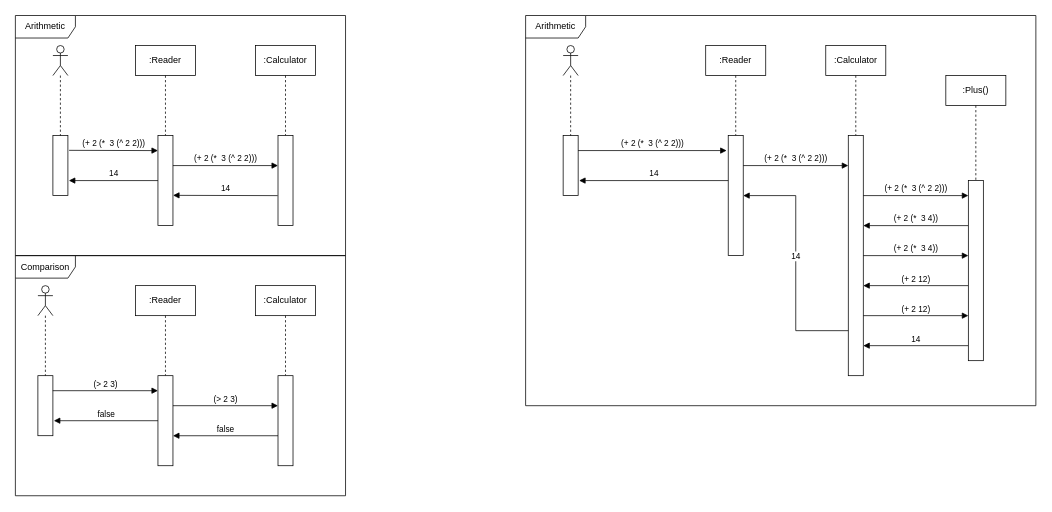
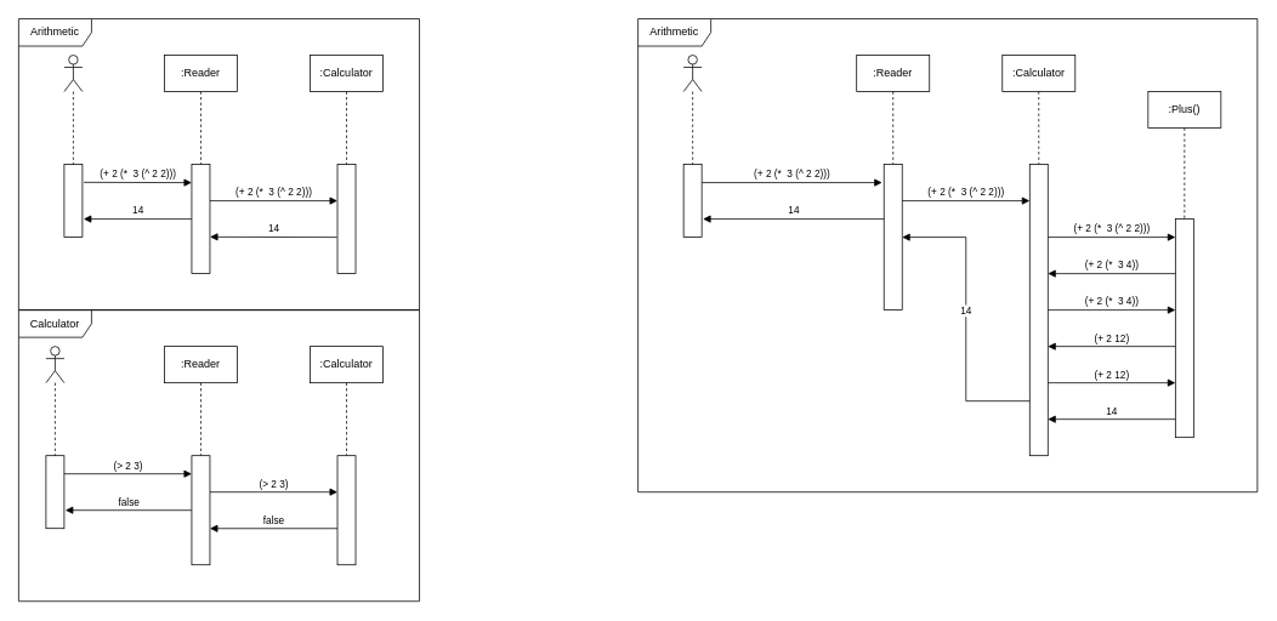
  <mxCell id="0" />
  <mxCell id="1" parent="0" />
  <mxCell id="2" value="" style="html=1;points=[];perimeter=orthogonalPerimeter;" parent="1" vertex="1"><mxGeometry x="70" y="180" width="20" height="80" as="geometry" /></mxCell>
  <mxCell id="3" value=":Reader" style="shape=umlLifeline;perimeter=lifelinePerimeter;whiteSpace=wrap;html=1;container=1;collapsible=0;recursiveResize=0;outlineConnect=0;" parent="1" vertex="1"><mxGeometry x="180" y="60" width="80" height="120" as="geometry" /></mxCell>
  <mxCell id="4" value="" style="shape=umlLifeline;participant=umlActor;perimeter=lifelinePerimeter;whiteSpace=wrap;html=1;container=1;collapsible=0;recursiveResize=0;verticalAlign=top;spacingTop=36;outlineConnect=0;" parent="1" vertex="1"><mxGeometry x="70" y="60" width="20" height="120" as="geometry" /></mxCell>
  <mxCell id="5" value="" style="html=1;points=[];perimeter=orthogonalPerimeter;" parent="1" vertex="1"><mxGeometry x="210" y="180" width="20" height="120" as="geometry" /></mxCell>
  <mxCell id="6" value=":Calculator" style="shape=umlLifeline;perimeter=lifelinePerimeter;whiteSpace=wrap;html=1;container=1;collapsible=0;recursiveResize=0;outlineConnect=0;" parent="1" vertex="1"><mxGeometry x="340" y="60" width="80" height="120" as="geometry" /></mxCell>
  <mxCell id="7" value="" style="html=1;points=[];perimeter=orthogonalPerimeter;" parent="1" vertex="1"><mxGeometry x="370" y="180" width="20" height="120" as="geometry" /></mxCell>
  <mxCell id="8" value="(+ 2 (*&amp;nbsp; 3 (^ 2 2)))" style="html=1;verticalAlign=bottom;endArrow=block;rounded=0;" parent="1" target="7" edge="1"><mxGeometry width="80" relative="1" as="geometry"><mxPoint x="230" y="220" as="sourcePoint" /><mxPoint x="330" y="220" as="targetPoint" /></mxGeometry></mxCell>
  <mxCell id="9" value="14" style="html=1;verticalAlign=bottom;endArrow=block;rounded=0;entryX=1.063;entryY=0.75;entryDx=0;entryDy=0;entryPerimeter=0;" parent="1" target="2" edge="1" source="5"><mxGeometry width="80" relative="1" as="geometry"><mxPoint x="250" y="240" as="sourcePoint" /><mxPoint x="120" y="240" as="targetPoint" /></mxGeometry></mxCell>
  <mxCell id="10" value="(+ 2 (*&amp;nbsp; 3 (^ 2 2)))" style="html=1;verticalAlign=bottom;endArrow=block;rounded=0;exitX=1.079;exitY=0.246;exitDx=0;exitDy=0;exitPerimeter=0;entryX=0;entryY=0.167;entryDx=0;entryDy=0;entryPerimeter=0;" parent="1" source="2" target="5" edge="1"><mxGeometry width="80" relative="1" as="geometry"><mxPoint x="100" y="200" as="sourcePoint" /><mxPoint x="260" y="200" as="targetPoint" /></mxGeometry></mxCell>
  <mxCell id="11" value="" style="html=1;points=[];perimeter=orthogonalPerimeter;" vertex="1" parent="1"><mxGeometry x="50" y="500" width="20" height="80" as="geometry" /></mxCell>
  <mxCell id="12" value=":Reader" style="shape=umlLifeline;perimeter=lifelinePerimeter;whiteSpace=wrap;html=1;container=1;collapsible=0;recursiveResize=0;outlineConnect=0;" vertex="1" parent="1"><mxGeometry x="180" y="380" width="80" height="120" as="geometry" /></mxCell>
  <mxCell id="13" value="" style="shape=umlLifeline;participant=umlActor;perimeter=lifelinePerimeter;whiteSpace=wrap;html=1;container=1;collapsible=0;recursiveResize=0;verticalAlign=top;spacingTop=36;outlineConnect=0;" vertex="1" parent="1"><mxGeometry x="50" y="380" width="20" height="120" as="geometry" /></mxCell>
  <mxCell id="14" value="" style="html=1;points=[];perimeter=orthogonalPerimeter;" vertex="1" parent="1"><mxGeometry x="210" y="500" width="20" height="120" as="geometry" /></mxCell>
  <mxCell id="15" value=":Calculator" style="shape=umlLifeline;perimeter=lifelinePerimeter;whiteSpace=wrap;html=1;container=1;collapsible=0;recursiveResize=0;outlineConnect=0;" vertex="1" parent="1"><mxGeometry x="340" y="380" width="80" height="120" as="geometry" /></mxCell>
  <mxCell id="16" value="" style="html=1;points=[];perimeter=orthogonalPerimeter;" vertex="1" parent="1"><mxGeometry x="370" y="500" width="20" height="120" as="geometry" /></mxCell>
  <mxCell id="17" value="(&amp;gt; 2 3)" style="html=1;verticalAlign=bottom;endArrow=block;rounded=0;" edge="1" parent="1" target="16"><mxGeometry width="80" relative="1" as="geometry"><mxPoint x="230" y="540" as="sourcePoint" /><mxPoint x="330" y="540" as="targetPoint" /></mxGeometry></mxCell>
  <mxCell id="18" value="false" style="html=1;verticalAlign=bottom;endArrow=block;rounded=0;exitX=0;exitY=0.667;exitDx=0;exitDy=0;exitPerimeter=0;" edge="1" parent="1" source="16" target="14"><mxGeometry width="80" relative="1" as="geometry"><mxPoint x="340" y="580" as="sourcePoint" /><mxPoint x="240" y="580" as="targetPoint" /></mxGeometry></mxCell>
- <mxCell id="19" value="Comparison" style="shape=umlFrame;whiteSpace=wrap;html=1;width=80;height=30;" vertex="1" parent="1"><mxGeometry x="20" y="340" width="440" height="320" as="geometry" /></mxCell>
+ <mxCell id="19" value="Calculator" style="shape=umlFrame;whiteSpace=wrap;html=1;width=80;height=30;" vertex="1" parent="1"><mxGeometry x="20" y="340" width="440" height="320" as="geometry" /></mxCell>
  <mxCell id="20" value="false" style="html=1;verticalAlign=bottom;endArrow=block;rounded=0;entryX=1.063;entryY=0.75;entryDx=0;entryDy=0;entryPerimeter=0;" edge="1" parent="1" target="11" source="14"><mxGeometry width="80" relative="1" as="geometry"><mxPoint x="230" y="560" as="sourcePoint" /><mxPoint x="100" y="560" as="targetPoint" /></mxGeometry></mxCell>
  <mxCell id="21" value="(&amp;gt; 2 3)" style="html=1;verticalAlign=bottom;endArrow=block;rounded=0;exitX=0.99;exitY=0.25;exitDx=0;exitDy=0;exitPerimeter=0;" edge="1" parent="1" source="11" target="14"><mxGeometry width="80" relative="1" as="geometry"><mxPoint x="80" y="520" as="sourcePoint" /><mxPoint x="230" y="520" as="targetPoint" /></mxGeometry></mxCell>
  <mxCell id="22" value="" style="html=1;points=[];perimeter=orthogonalPerimeter;" vertex="1" parent="1"><mxGeometry x="750" y="180" width="20" height="80" as="geometry" /></mxCell>
  <mxCell id="23" value=":Reader" style="shape=umlLifeline;perimeter=lifelinePerimeter;whiteSpace=wrap;html=1;container=1;collapsible=0;recursiveResize=0;outlineConnect=0;" vertex="1" parent="1"><mxGeometry x="940" y="60" width="80" height="120" as="geometry" /></mxCell>
  <mxCell id="24" value="" style="shape=umlLifeline;participant=umlActor;perimeter=lifelinePerimeter;whiteSpace=wrap;html=1;container=1;collapsible=0;recursiveResize=0;verticalAlign=top;spacingTop=36;outlineConnect=0;" vertex="1" parent="1"><mxGeometry x="750" y="60" width="20" height="120" as="geometry" /></mxCell>
  <mxCell id="25" value="" style="html=1;points=[];perimeter=orthogonalPerimeter;" vertex="1" parent="1"><mxGeometry x="970" y="180" width="20" height="160" as="geometry" /></mxCell>
  <mxCell id="26" value=":Calculator" style="shape=umlLifeline;perimeter=lifelinePerimeter;whiteSpace=wrap;html=1;container=1;collapsible=0;recursiveResize=0;outlineConnect=0;" vertex="1" parent="1"><mxGeometry x="1100" y="60" width="80" height="120" as="geometry" /></mxCell>
  <mxCell id="27" value="" style="html=1;points=[];perimeter=orthogonalPerimeter;" vertex="1" parent="1"><mxGeometry x="1130" y="180" width="20" height="320" as="geometry" /></mxCell>
  <mxCell id="28" value=":Plus()" style="shape=umlLifeline;perimeter=lifelinePerimeter;whiteSpace=wrap;html=1;container=1;collapsible=0;recursiveResize=0;outlineConnect=0;" vertex="1" parent="1"><mxGeometry x="1260" y="100" width="80" height="380" as="geometry" /></mxCell>
  <mxCell id="29" value="(+ 2 (*&amp;nbsp; 3 (^ 2 2)))" style="html=1;verticalAlign=bottom;endArrow=block;rounded=0;" edge="1" parent="28"><mxGeometry width="80" relative="1" as="geometry"><mxPoint x="-110" y="160" as="sourcePoint" /><mxPoint x="30" y="160" as="targetPoint" /></mxGeometry></mxCell>
  <mxCell id="30" value="(+ 2 (*&amp;nbsp; 3 4))" style="html=1;verticalAlign=bottom;endArrow=block;rounded=0;" edge="1" parent="28"><mxGeometry width="80" relative="1" as="geometry"><mxPoint x="30" y="200" as="sourcePoint" /><mxPoint x="-110" y="200.0" as="targetPoint" /></mxGeometry></mxCell>
  <mxCell id="31" value="(+ 2 12)" style="html=1;verticalAlign=bottom;endArrow=block;rounded=0;" edge="1" parent="28"><mxGeometry width="80" relative="1" as="geometry"><mxPoint x="30" y="280" as="sourcePoint" /><mxPoint x="-110" y="280" as="targetPoint" /></mxGeometry></mxCell>
  <mxCell id="32" value="(+ 2 (*&amp;nbsp; 3 4))" style="html=1;verticalAlign=bottom;endArrow=block;rounded=0;" edge="1" parent="28"><mxGeometry width="80" relative="1" as="geometry"><mxPoint x="-110" y="240.0" as="sourcePoint" /><mxPoint x="30" y="240" as="targetPoint" /></mxGeometry></mxCell>
  <mxCell id="33" value="14" style="html=1;verticalAlign=bottom;endArrow=block;rounded=0;" edge="1" parent="28"><mxGeometry width="80" relative="1" as="geometry"><mxPoint x="30" y="360" as="sourcePoint" /><mxPoint x="-110" y="360" as="targetPoint" /></mxGeometry></mxCell>
  <mxCell id="34" value="(+ 2 12)" style="html=1;verticalAlign=bottom;endArrow=block;rounded=0;" edge="1" parent="28"><mxGeometry width="80" relative="1" as="geometry"><mxPoint x="-110" y="320" as="sourcePoint" /><mxPoint x="30" y="320" as="targetPoint" /></mxGeometry></mxCell>
  <mxCell id="35" value="" style="html=1;points=[];perimeter=orthogonalPerimeter;" vertex="1" parent="28"><mxGeometry x="30" y="140" width="20" height="240" as="geometry" /></mxCell>
  <mxCell id="36" value="(+ 2 (*&amp;nbsp; 3 (^ 2 2)))" style="html=1;verticalAlign=bottom;endArrow=block;rounded=0;" edge="1" parent="1" target="27"><mxGeometry width="80" relative="1" as="geometry"><mxPoint x="990" y="220" as="sourcePoint" /><mxPoint x="1090" y="220" as="targetPoint" /></mxGeometry></mxCell>
  <mxCell id="37" value="14" style="html=1;verticalAlign=bottom;endArrow=block;rounded=0;" edge="1" parent="1" source="27" target="25"><mxGeometry width="80" relative="1" as="geometry"><mxPoint x="1120" y="440" as="sourcePoint" /><mxPoint x="990" y="300" as="targetPoint" /><Array as="points"><mxPoint x="1060" y="440" /><mxPoint x="1060" y="260" /></Array></mxGeometry></mxCell>
  <mxCell id="38" value="14" style="html=1;verticalAlign=bottom;endArrow=block;rounded=0;entryX=1.063;entryY=0.75;entryDx=0;entryDy=0;entryPerimeter=0;" edge="1" parent="1" source="25" target="22"><mxGeometry width="80" relative="1" as="geometry"><mxPoint x="930" y="240" as="sourcePoint" /><mxPoint x="800" y="240" as="targetPoint" /></mxGeometry></mxCell>
  <mxCell id="39" value="Arithmetic" style="shape=umlFrame;whiteSpace=wrap;html=1;width=80;height=30;" vertex="1" parent="1"><mxGeometry x="700" y="20" width="680" height="520" as="geometry" /></mxCell>
  <mxCell id="40" value="(+ 2 (*&amp;nbsp; 3 (^ 2 2)))" style="html=1;verticalAlign=bottom;endArrow=block;rounded=0;entryX=-0.104;entryY=0.125;entryDx=0;entryDy=0;entryPerimeter=0;" edge="1" parent="1" source="22" target="25"><mxGeometry width="80" relative="1" as="geometry"><mxPoint x="780" y="200" as="sourcePoint" /><mxPoint x="910" y="200" as="targetPoint" /></mxGeometry></mxCell>
  <mxCell id="41" value="14" style="html=1;verticalAlign=bottom;endArrow=block;rounded=0;exitX=-0.024;exitY=0.667;exitDx=0;exitDy=0;exitPerimeter=0;entryX=1.006;entryY=0.664;entryDx=0;entryDy=0;entryPerimeter=0;" edge="1" parent="1" source="7" target="5"><mxGeometry width="80" relative="1" as="geometry"><mxPoint x="350" y="260" as="sourcePoint" /><mxPoint x="240" y="270" as="targetPoint" /></mxGeometry></mxCell>
  <mxCell id="42" value="Arithmetic" style="shape=umlFrame;whiteSpace=wrap;html=1;width=80;height=30;" vertex="1" parent="1"><mxGeometry x="20" y="20" width="440" height="320" as="geometry" /></mxCell>
